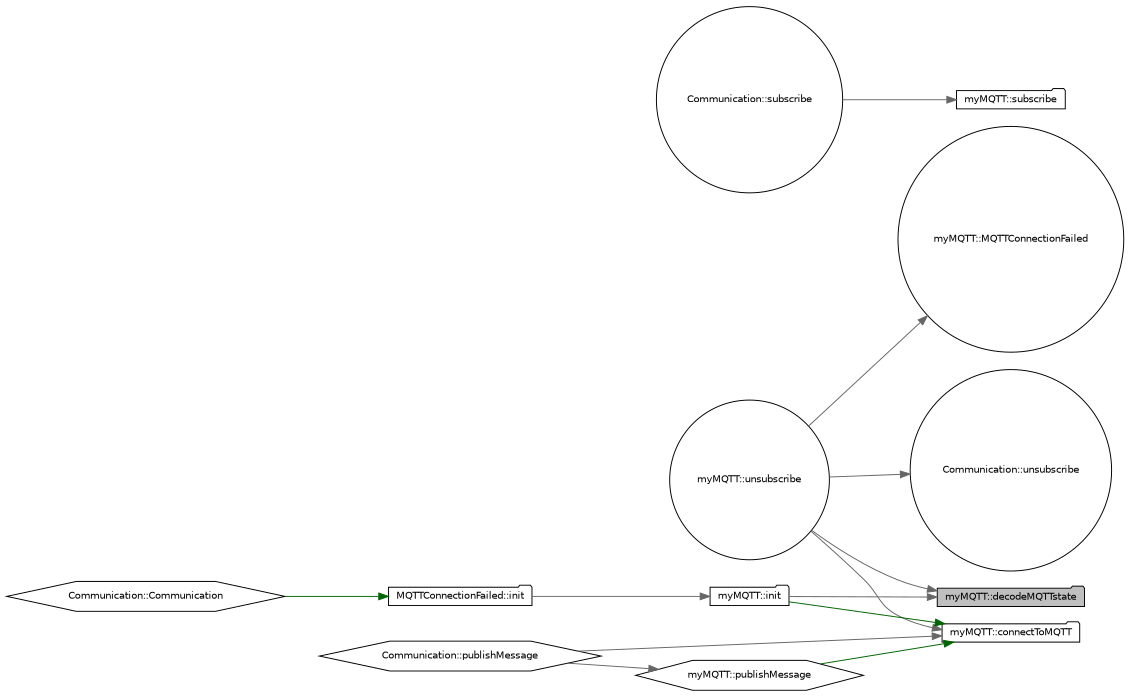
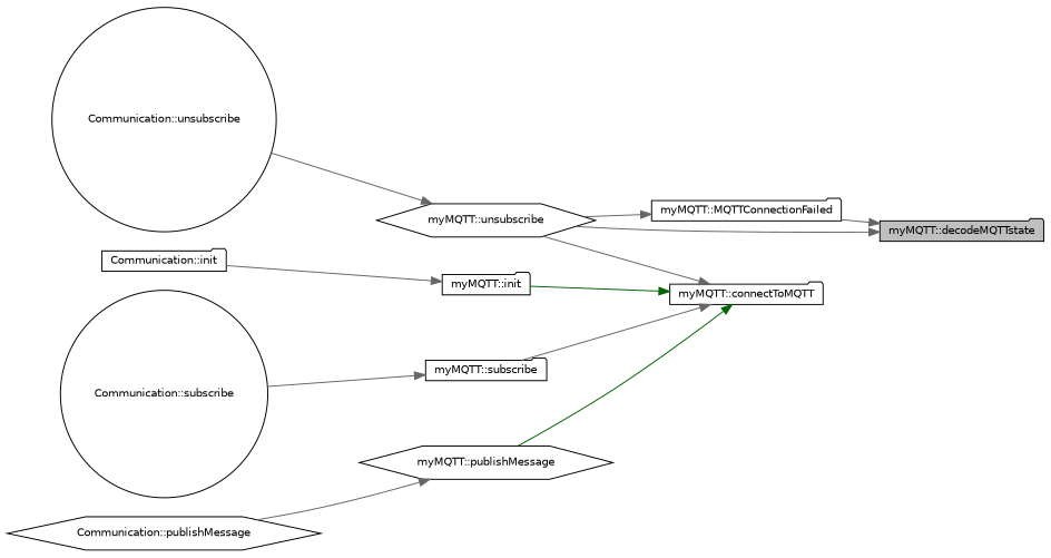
  digraph {
    rankdir=RL
    node [color=black fillcolor=white fontname=Helvetica fontsize=10 shape=folder style=filled]
    edge [color=gray40 dir=back fontname=Helvetica fontsize=10 labelfontname=Helvetica labelfontsize=10 style=solid]
    n1 [fillcolor=grey75 fontcolor=black height=0.2 label="myMQTT::decodeMQTTstate" width=0.4]
-   n2 [height=0.2 label="myMQTT::MQTTConnectionFailed" shape=circle width=0.4]
-   n3 [height=0.2 label="myMQTT::unsubscribe" shape=circle width=0.4]
+   n2 [height=0.2 label="myMQTT::MQTTConnectionFailed" width=0.4]
+   n3 [height=0.2 label="myMQTT::unsubscribe" shape=hexagon width=0.4]
    n4 [height=0.2 label="myMQTT::connectToMQTT" width=0.4]
    n5 [height=0.2 label="myMQTT::init" width=0.4]
    n6 [height=0.2 label="myMQTT::subscribe" width=0.4]
    n7 [height=0.2 label="myMQTT::publishMessage" shape=hexagon width=0.4]
-   n8 [height=0.2 label="MQTTConnectionFailed::init" width=0.4]
+   n8 [height=0.2 label="Communication::init" width=0.4]
    n9 [height=0.2 label="Communication::subscribe" shape=circle width=0.4]
    n10 [height=0.2 label="Communication::unsubscribe" shape=circle width=0.4]
    n11 [height=0.2 label="Communication::publishMessage" shape=hexagon width=0.4]
-   n12 [height=0.2 label="Communication::Communication" shape=hexagon width=0.4]
-   n1 -> n5
+   n1 -> n2
    n1 -> n3
    n2 -> n3
-   n10 -> n3
+   n3 -> n10
    n4 -> n3
    n4 -> n5 [color=darkgreen]
-   n4 -> n11
+   n4 -> n6
    n4 -> n7 [color=darkgreen]
    n5 -> n8
    n6 -> n9
    n7 -> n11
-   n8 -> n12 [color=darkgreen]
  }
